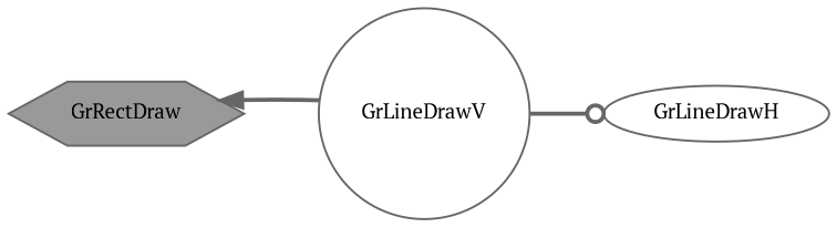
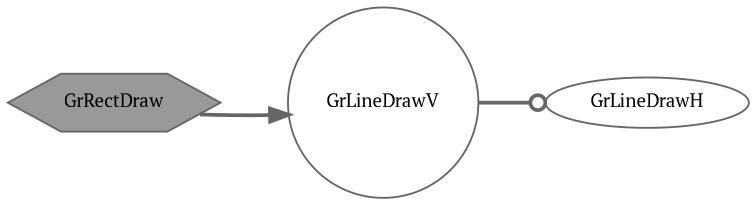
  digraph {
    fontname="PT Serif"
    rankdir=LR
    node [color=grey40 fillcolor=white fontname="PT Serif" fontsize=10 style=filled]
    edge [color=gray40 fontname="PT Serif" fontsize=10 labelfontname=Helvetica labelfontsize=10 style=bold]
    n1 [color=gray40 fillcolor=grey60 fontcolor=black height=0.2 label=GrRectDraw shape=hexagon width=0.4]
    n2 [height=0.2 label=GrLineDrawV shape=circle width=0.4]
    n3 [height=0.2 label=GrLineDrawH shape=ellipse width=0.4]
-   n2 -> n1 [arrowhead=normal]
+   n1 -> n2 [arrowhead=normal]
    n2 -> n3 [arrowhead=odot]
  }
